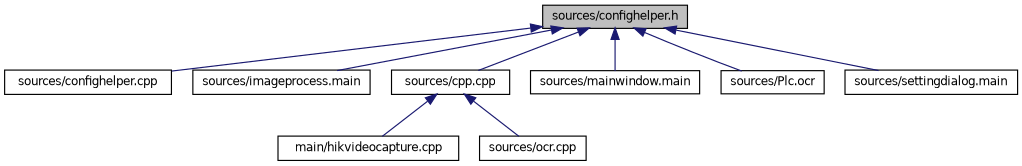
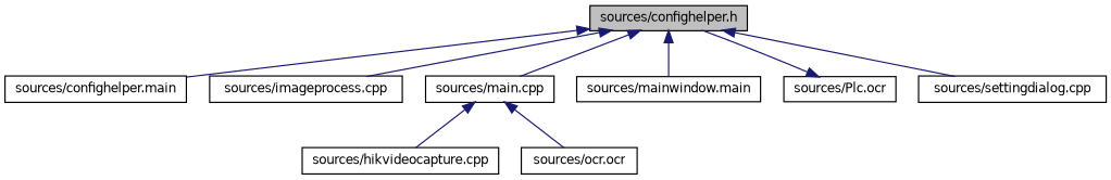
  digraph {
    node [color=black fillcolor=white fontname=Helvetica fontsize=10 shape=record style=filled]
    edge [color=midnightblue dir=back fontname=Helvetica fontsize=10 labelfontname=Helvetica labelfontsize=10 style=solid]
    n1 [fillcolor=grey75 fontcolor=black height=0.2 label="sources/confighelper.h" width=0.4]
-   n2 [height=0.2 label="sources/confighelper.cpp" width=0.4]
-   n3 [height=0.2 label="sources/imageprocess.main" width=0.4]
-   n4 [height=0.2 label="sources/cpp.cpp" width=0.4]
+   n2 [height=0.2 label="sources/confighelper.main" width=0.4]
+   n3 [height=0.2 label="sources/imageprocess.cpp" width=0.4]
+   n4 [height=0.2 label="sources/main.cpp" width=0.4]
    n5 [height=0.2 label="sources/mainwindow.main" width=0.4]
    n6 [height=0.2 label="sources/Plc.ocr" width=0.4]
-   n7 [height=0.2 label="sources/settingdialog.main" width=0.4]
-   n8 [height=0.2 label="main/hikvideocapture.cpp" width=0.4]
-   n9 [height=0.2 label="sources/ocr.cpp" width=0.4]
+   n7 [height=0.2 label="sources/settingdialog.cpp" width=0.4]
+   n8 [height=0.2 label="sources/hikvideocapture.cpp" width=0.4]
+   n9 [height=0.2 label="sources/ocr.ocr" width=0.4]
    n1 -> n2
    n1 -> n3
    n1 -> n4
    n1 -> n5
-   n1 -> n6
+   n6 -> n1
    n1 -> n7
    n4 -> n8
    n4 -> n9
  }
